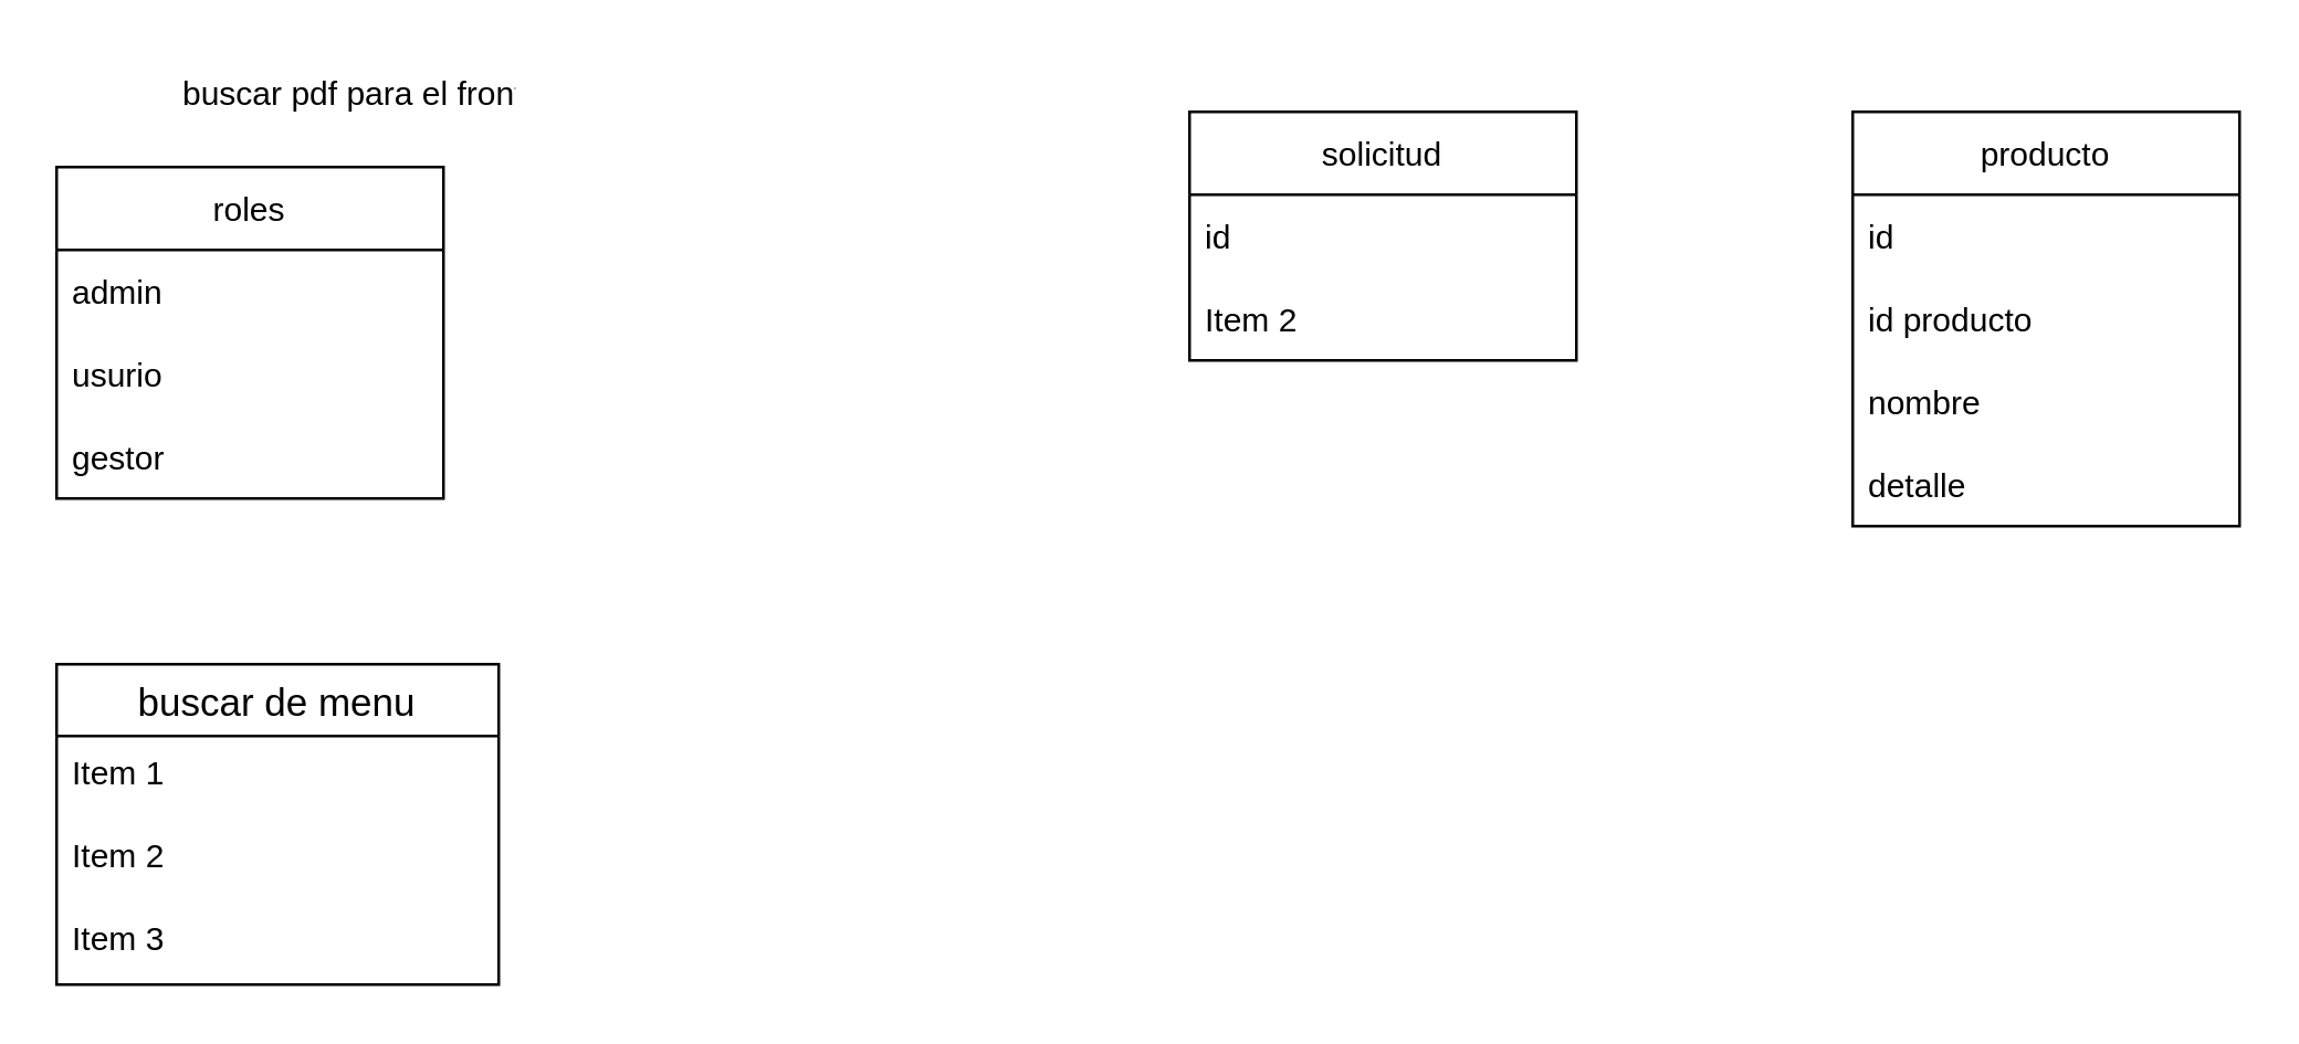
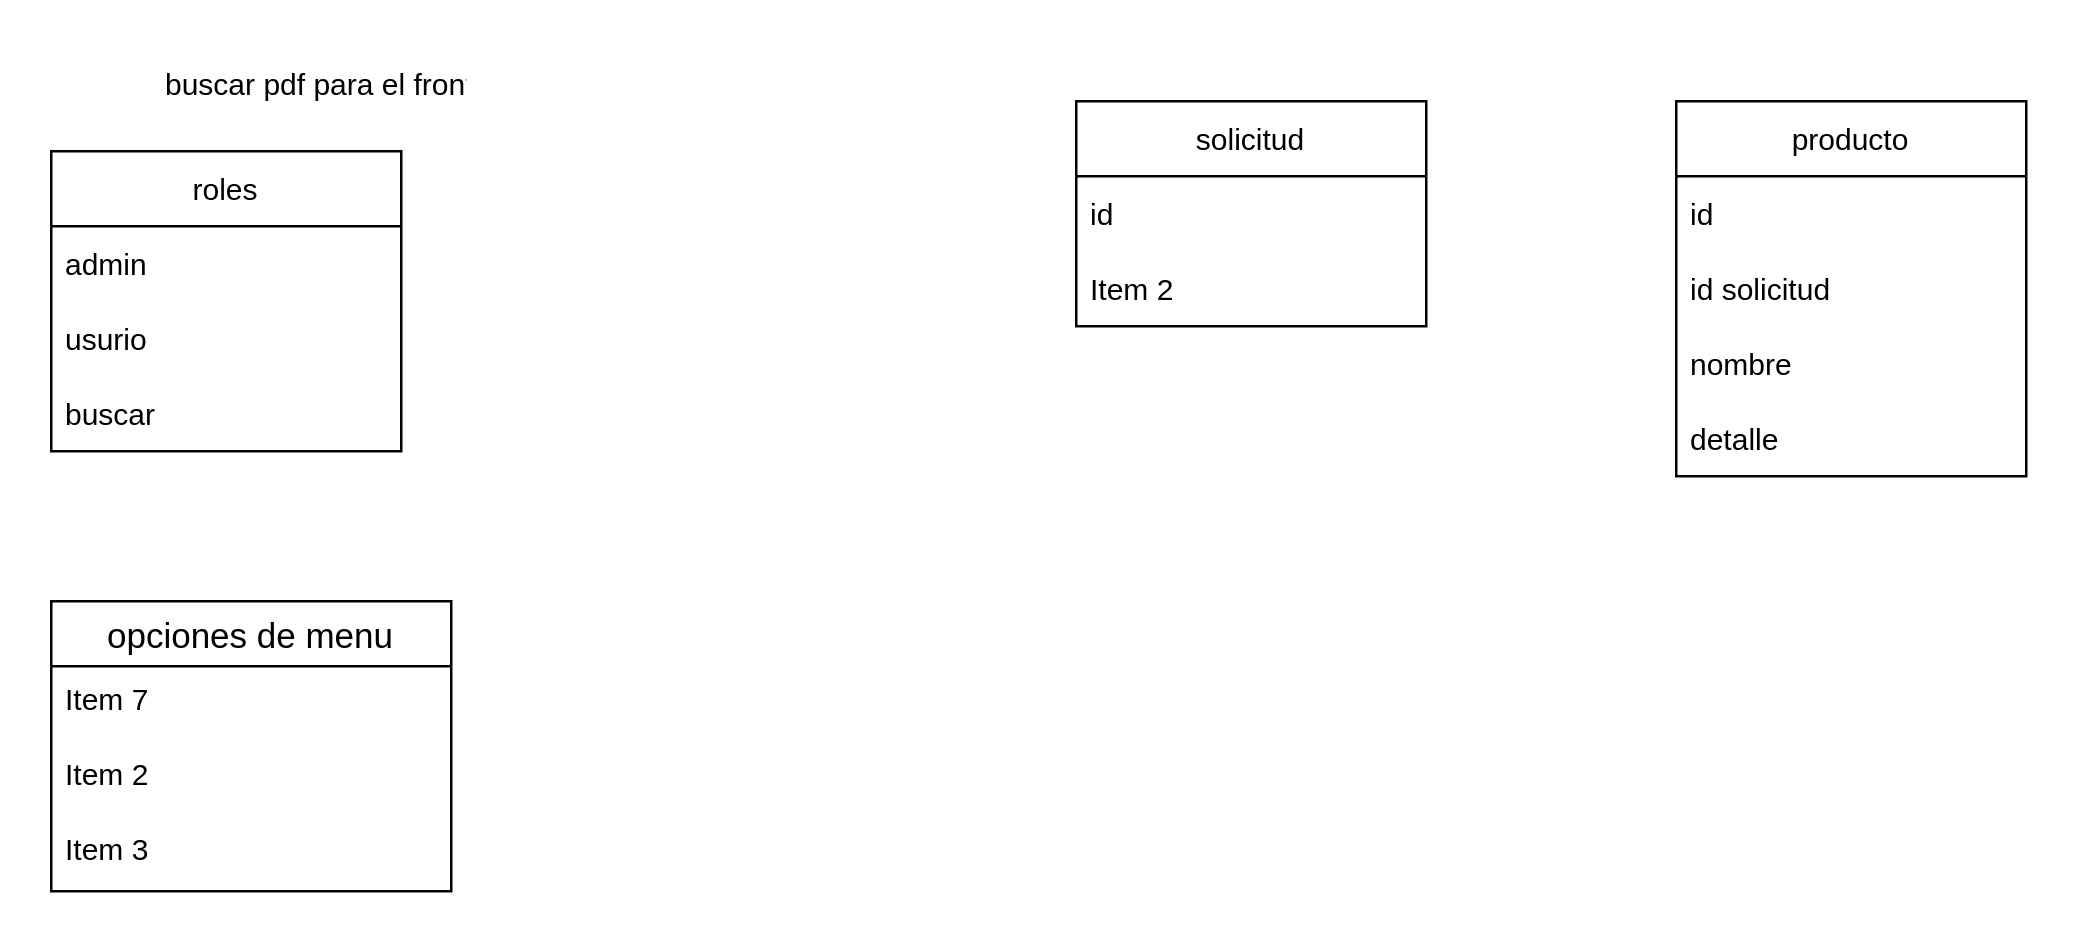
  <mxCell id="0" />
  <mxCell id="1" parent="0" />
  <mxCell id="2" value="solicitud" style="swimlane;fontStyle=0;childLayout=stackLayout;horizontal=1;startSize=30;horizontalStack=0;resizeParent=1;resizeParentMax=0;resizeLast=0;collapsible=1;marginBottom=0;" parent="1" vertex="1"><mxGeometry x="430" y="40" width="140" height="90" as="geometry" /></mxCell>
  <mxCell id="3" value="id" style="text;strokeColor=none;fillColor=none;align=left;verticalAlign=middle;spacingLeft=4;spacingRight=4;overflow=hidden;points=[[0,0.5],[1,0.5]];portConstraint=eastwest;rotatable=0;" parent="2" vertex="1"><mxGeometry y="30" width="140" height="30" as="geometry" /></mxCell>
  <mxCell id="4" value="Item 2" style="text;strokeColor=none;fillColor=none;align=left;verticalAlign=middle;spacingLeft=4;spacingRight=4;overflow=hidden;points=[[0,0.5],[1,0.5]];portConstraint=eastwest;rotatable=0;" parent="2" vertex="1"><mxGeometry y="60" width="140" height="30" as="geometry" /></mxCell>
  <mxCell id="5" value="producto" style="swimlane;fontStyle=0;childLayout=stackLayout;horizontal=1;startSize=30;horizontalStack=0;resizeParent=1;resizeParentMax=0;resizeLast=0;collapsible=1;marginBottom=0;" parent="1" vertex="1"><mxGeometry x="670" y="40" width="140" height="150" as="geometry" /></mxCell>
  <mxCell id="6" value="id" style="text;strokeColor=none;fillColor=none;align=left;verticalAlign=middle;spacingLeft=4;spacingRight=4;overflow=hidden;points=[[0,0.5],[1,0.5]];portConstraint=eastwest;rotatable=0;" parent="5" vertex="1"><mxGeometry y="30" width="140" height="30" as="geometry" /></mxCell>
- <mxCell id="7" value="id producto" style="text;strokeColor=none;fillColor=none;align=left;verticalAlign=middle;spacingLeft=4;spacingRight=4;overflow=hidden;points=[[0,0.5],[1,0.5]];portConstraint=eastwest;rotatable=0;" parent="5" vertex="1"><mxGeometry y="60" width="140" height="30" as="geometry" /></mxCell>
+ <mxCell id="7" value="id solicitud" style="text;strokeColor=none;fillColor=none;align=left;verticalAlign=middle;spacingLeft=4;spacingRight=4;overflow=hidden;points=[[0,0.5],[1,0.5]];portConstraint=eastwest;rotatable=0;" parent="5" vertex="1"><mxGeometry y="60" width="140" height="30" as="geometry" /></mxCell>
  <mxCell id="8" value="nombre" style="text;strokeColor=none;fillColor=none;align=left;verticalAlign=middle;spacingLeft=4;spacingRight=4;overflow=hidden;points=[[0,0.5],[1,0.5]];portConstraint=eastwest;rotatable=0;" parent="5" vertex="1"><mxGeometry y="90" width="140" height="30" as="geometry" /></mxCell>
  <mxCell id="9" value="detalle" style="text;strokeColor=none;fillColor=none;align=left;verticalAlign=middle;spacingLeft=4;spacingRight=4;overflow=hidden;points=[[0,0.5],[1,0.5]];portConstraint=eastwest;rotatable=0;" parent="5" vertex="1"><mxGeometry y="120" width="140" height="30" as="geometry" /></mxCell>
  <mxCell id="10" value="roles" style="swimlane;fontStyle=0;childLayout=stackLayout;horizontal=1;startSize=30;horizontalStack=0;resizeParent=1;resizeParentMax=0;resizeLast=0;collapsible=1;marginBottom=0;" parent="1" vertex="1"><mxGeometry x="20" y="60" width="140" height="120" as="geometry" /></mxCell>
  <mxCell id="11" value="admin" style="text;strokeColor=none;fillColor=none;align=left;verticalAlign=middle;spacingLeft=4;spacingRight=4;overflow=hidden;points=[[0,0.5],[1,0.5]];portConstraint=eastwest;rotatable=0;" parent="10" vertex="1"><mxGeometry y="30" width="140" height="30" as="geometry" /></mxCell>
  <mxCell id="12" value="usurio" style="text;strokeColor=none;fillColor=none;align=left;verticalAlign=middle;spacingLeft=4;spacingRight=4;overflow=hidden;points=[[0,0.5],[1,0.5]];portConstraint=eastwest;rotatable=0;" parent="10" vertex="1"><mxGeometry y="60" width="140" height="30" as="geometry" /></mxCell>
- <mxCell id="13" value="gestor" style="text;strokeColor=none;fillColor=none;align=left;verticalAlign=middle;spacingLeft=4;spacingRight=4;overflow=hidden;points=[[0,0.5],[1,0.5]];portConstraint=eastwest;rotatable=0;" parent="10" vertex="1"><mxGeometry y="90" width="140" height="30" as="geometry" /></mxCell>
+ <mxCell id="13" value="buscar" style="text;strokeColor=none;fillColor=none;align=left;verticalAlign=middle;spacingLeft=4;spacingRight=4;overflow=hidden;points=[[0,0.5],[1,0.5]];portConstraint=eastwest;rotatable=0;" parent="10" vertex="1"><mxGeometry y="90" width="140" height="30" as="geometry" /></mxCell>
  <mxCell id="14" value="buscar pdf para el front" style="text;strokeColor=none;fillColor=none;spacingLeft=4;spacingRight=4;overflow=hidden;rotatable=0;points=[[0,0.5],[1,0.5]];portConstraint=eastwest;fontSize=12;" parent="1" vertex="1"><mxGeometry x="60" y="20" width="130" height="30" as="geometry" /></mxCell>
- <mxCell id="15" value="buscar de menu" style="swimlane;fontStyle=0;childLayout=stackLayout;horizontal=1;startSize=26;horizontalStack=0;resizeParent=1;resizeParentMax=0;resizeLast=0;collapsible=1;marginBottom=0;align=center;fontSize=14;" parent="1" vertex="1"><mxGeometry x="20" y="240" width="160" height="116" as="geometry" /></mxCell>
- <mxCell id="16" value="Item 1" style="text;strokeColor=none;fillColor=none;spacingLeft=4;spacingRight=4;overflow=hidden;rotatable=0;points=[[0,0.5],[1,0.5]];portConstraint=eastwest;fontSize=12;" parent="15" vertex="1"><mxGeometry y="26" width="160" height="30" as="geometry" /></mxCell>
+ <mxCell id="15" value="opciones de menu" style="swimlane;fontStyle=0;childLayout=stackLayout;horizontal=1;startSize=26;horizontalStack=0;resizeParent=1;resizeParentMax=0;resizeLast=0;collapsible=1;marginBottom=0;align=center;fontSize=14;" parent="1" vertex="1"><mxGeometry x="20" y="240" width="160" height="116" as="geometry" /></mxCell>
+ <mxCell id="16" value="Item 7" style="text;strokeColor=none;fillColor=none;spacingLeft=4;spacingRight=4;overflow=hidden;rotatable=0;points=[[0,0.5],[1,0.5]];portConstraint=eastwest;fontSize=12;" parent="15" vertex="1"><mxGeometry y="26" width="160" height="30" as="geometry" /></mxCell>
  <mxCell id="17" value="Item 2" style="text;strokeColor=none;fillColor=none;spacingLeft=4;spacingRight=4;overflow=hidden;rotatable=0;points=[[0,0.5],[1,0.5]];portConstraint=eastwest;fontSize=12;" parent="15" vertex="1"><mxGeometry y="56" width="160" height="30" as="geometry" /></mxCell>
  <mxCell id="18" value="Item 3" style="text;strokeColor=none;fillColor=none;spacingLeft=4;spacingRight=4;overflow=hidden;rotatable=0;points=[[0,0.5],[1,0.5]];portConstraint=eastwest;fontSize=12;" parent="15" vertex="1"><mxGeometry y="86" width="160" height="30" as="geometry" /></mxCell>
